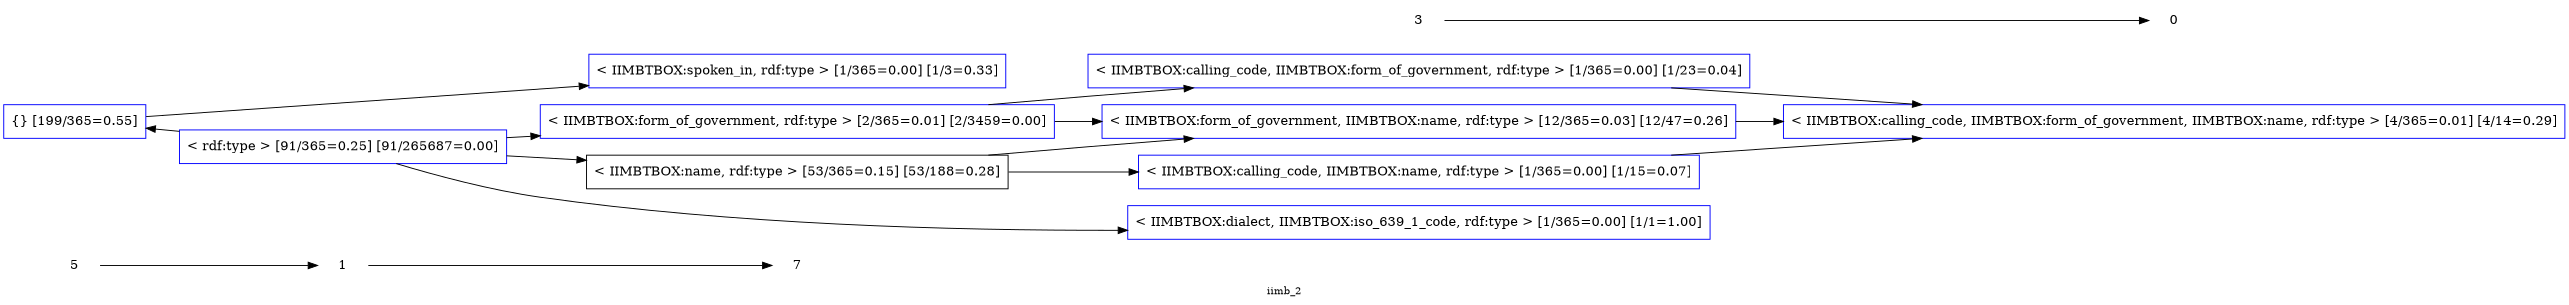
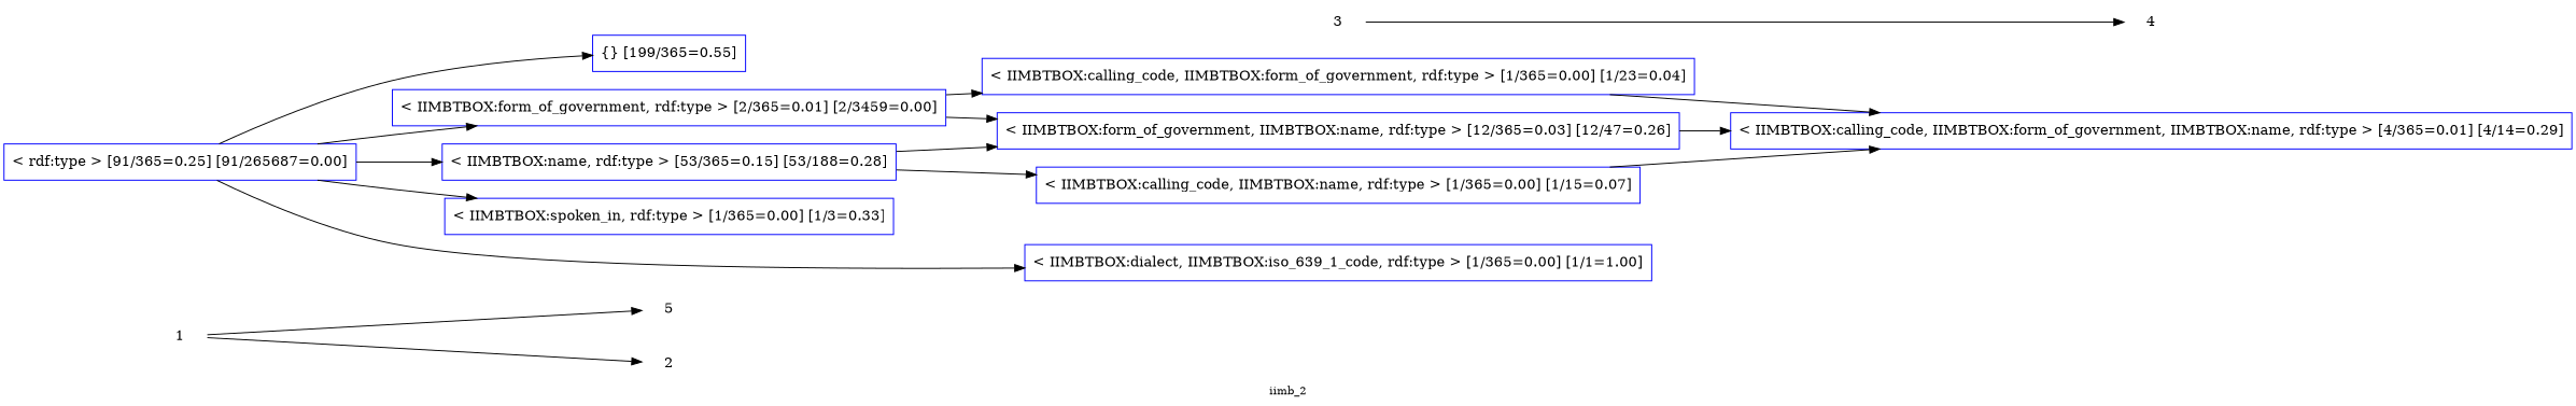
  digraph {
    fontsize=11.0
    label=iimb_2
    rankdir=LR
    node [shape=rectangle color=blue style=solid]
    edge [color=black style=solid]
    n1 [label=5 shape=plaintext color="" style=""]
    n2 [label="{} [199/365=0.55]"]
    n3 [label=1 shape=plaintext color="" style=""]
    n4 [label="< rdf:type > [91/365=0.25] [91/265687=0.00]"]
-   n5 [label=7 shape=plaintext color="" style=""]
+   n5 [label=2 shape=plaintext color="" style=""]
    n6 [label="< IIMBTBOX:form_of_government, rdf:type > [2/365=0.01] [2/3459=0.00]"]
-   n7 [color=black label="< IIMBTBOX:name, rdf:type > [53/365=0.15] [53/188=0.28]"]
+   n7 [label="< IIMBTBOX:name, rdf:type > [53/365=0.15] [53/188=0.28]"]
    n8 [label="< IIMBTBOX:spoken_in, rdf:type > [1/365=0.00] [1/3=0.33]"]
    n9 [label=3 shape=plaintext color="" style=""]
    n10 [label="< IIMBTBOX:calling_code, IIMBTBOX:form_of_government, rdf:type > [1/365=0.00] [1/23=0.04]"]
    n11 [label="< IIMBTBOX:calling_code, IIMBTBOX:name, rdf:type > [1/365=0.00] [1/15=0.07]"]
    n12 [label="< IIMBTBOX:dialect, IIMBTBOX:iso_639_1_code, rdf:type > [1/365=0.00] [1/1=1.00]"]
    n13 [label="< IIMBTBOX:form_of_government, IIMBTBOX:name, rdf:type > [12/365=0.03] [12/47=0.26]"]
-   n14 [label=0 shape=plaintext color="" style=""]
+   n14 [label=4 shape=plaintext color="" style=""]
    n15 [label="< IIMBTBOX:calling_code, IIMBTBOX:form_of_government, IIMBTBOX:name, rdf:type > [4/365=0.01] [4/14=0.29]"]
    subgraph sub_1 {
      rank=same
      n1
      n2
    }
    subgraph sub_2 {
      rank=same
      n3
      n4
    }
    subgraph sub_3 {
      rank=same
      n5
      n6
      n7
      n8
    }
    subgraph sub_4 {
      rank=same
      n9
      n10
      n11
      n12
      n13
    }
    subgraph sub_5 {
      rank=same
      n14
      n15
    }
-   n1 -> n3 [color="" style=""]
+   n3 -> n1 [color="" style=""]
    n3 -> n5 [color="" style=""]
    n4 -> n2
    n4 -> n6
    n4 -> n7
-   n2 -> n8
+   n4 -> n8
    n4 -> n12
    n6 -> n10
    n6 -> n13
    n7 -> n11
    n7 -> n13
    n9 -> n14 [color="" style=""]
    n10 -> n15
    n11 -> n15
    n13 -> n15
  }
